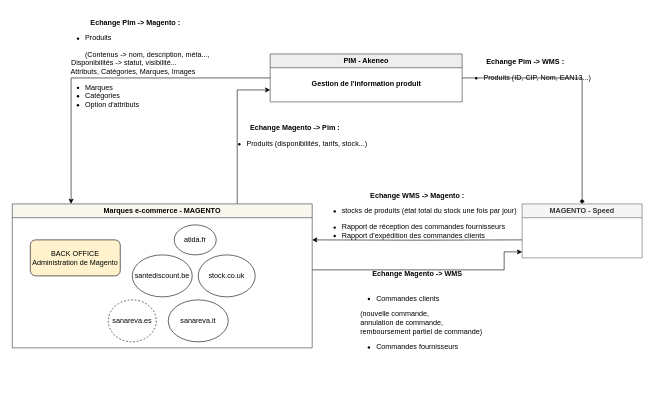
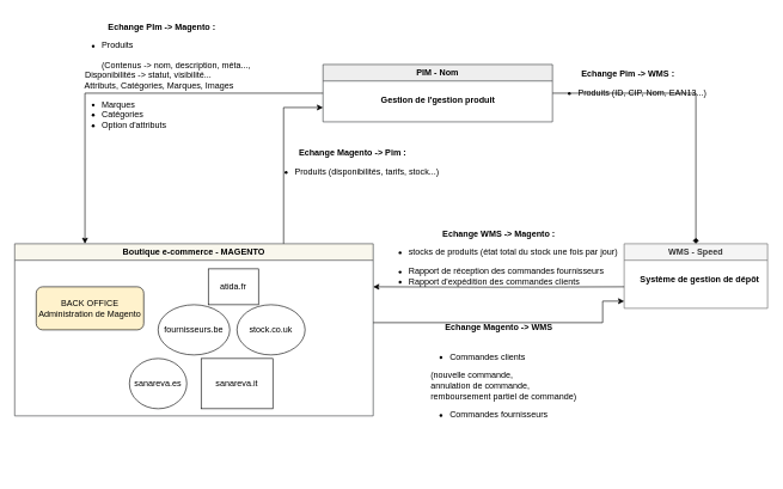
  <mxCell id="0" />
  <mxCell id="1" parent="0" />
  <mxCell id="2" style="edgeStyle=orthogonalEdgeStyle;rounded=0;orthogonalLoop=1;jettySize=auto;html=1;exitX=0;exitY=0.5;exitDx=0;exitDy=0;entryX=0.196;entryY=0;entryDx=0;entryDy=0;entryPerimeter=0;" edge="1" parent="1" source="4" target="9"><mxGeometry relative="1" as="geometry" /></mxCell>
  <mxCell id="3" style="edgeStyle=orthogonalEdgeStyle;rounded=0;orthogonalLoop=1;jettySize=auto;html=1;exitX=1;exitY=0.5;exitDx=0;exitDy=0;endArrow=diamond;" edge="1" parent="1" source="4" target="6"><mxGeometry relative="1" as="geometry" /></mxCell>
- <mxCell id="4" value="PIM - Akeneo" style="swimlane;whiteSpace=wrap;html=1;fillColor=#eeeeee;strokeColor=#36393d;" vertex="1" parent="1"><mxGeometry x="450" y="89" width="320" height="80" as="geometry" /></mxCell>
- <mxCell id="5" value="&lt;b&gt;Gestion de l'information produit&lt;/b&gt;" style="text;html=1;align=center;verticalAlign=middle;resizable=0;points=[];autosize=1;strokeColor=none;fillColor=none;" vertex="1" parent="4"><mxGeometry x="60" y="35" width="200" height="30" as="geometry" /></mxCell>
- <mxCell id="6" value="MAGENTO - Speed" style="swimlane;whiteSpace=wrap;html=1;startSize=23;fillColor=#f5f5f5;fontColor=#333333;strokeColor=#666666;" vertex="1" parent="1"><mxGeometry x="870" y="339" width="200" height="90" as="geometry" /></mxCell>
+ <mxCell id="4" value="PIM - Nom" style="swimlane;whiteSpace=wrap;html=1;fillColor=#eeeeee;strokeColor=#36393d;" vertex="1" parent="1"><mxGeometry x="450" y="89" width="320" height="80" as="geometry" /></mxCell>
+ <mxCell id="5" value="&lt;b&gt;Gestion de l'gestion produit&lt;/b&gt;" style="text;html=1;align=center;verticalAlign=middle;resizable=0;points=[];autosize=1;strokeColor=none;fillColor=none;" vertex="1" parent="4"><mxGeometry x="60" y="35" width="200" height="30" as="geometry" /></mxCell>
+ <mxCell id="6" value="WMS - Speed" style="swimlane;whiteSpace=wrap;html=1;startSize=23;fillColor=#f5f5f5;fontColor=#333333;strokeColor=#666666;" vertex="1" parent="1"><mxGeometry x="870" y="339" width="200" height="90" as="geometry" /></mxCell>
+ <mxCell id="7" value="&lt;b&gt;Système de gestion de dépôt&lt;/b&gt;" style="text;html=1;align=center;verticalAlign=middle;resizable=0;points=[];autosize=1;strokeColor=none;fillColor=none;" vertex="1" parent="6"><mxGeometry x="10" y="35" width="190" height="30" as="geometry" /></mxCell>
  <mxCell id="8" style="edgeStyle=orthogonalEdgeStyle;rounded=0;orthogonalLoop=1;jettySize=auto;html=1;exitX=0.75;exitY=0;exitDx=0;exitDy=0;entryX=0;entryY=0.75;entryDx=0;entryDy=0;" edge="1" parent="1" source="9" target="4"><mxGeometry relative="1" as="geometry" /></mxCell>
- <mxCell id="9" value="Marques e-commerce - MAGENTO" style="swimlane;whiteSpace=wrap;html=1;startSize=23;fillColor=#f9f7ed;strokeColor=#36393d;" vertex="1" parent="1"><mxGeometry x="20" y="339" width="500" height="240" as="geometry" /></mxCell>
+ <mxCell id="9" value="Boutique e-commerce - MAGENTO" style="swimlane;whiteSpace=wrap;html=1;startSize=23;fillColor=#f9f7ed;strokeColor=#36393d;" vertex="1" parent="1"><mxGeometry x="20" y="339" width="500" height="240" as="geometry" /></mxCell>
  <mxCell id="10" value="&lt;div&gt;BACK OFFICE&lt;/div&gt;&lt;div&gt;Administration de Magento&lt;br&gt;&lt;/div&gt;" style="rounded=1;whiteSpace=wrap;html=1;fillColor=#fff2cc;" vertex="1" parent="9"><mxGeometry x="30" y="60" width="150" height="60" as="geometry" /></mxCell>
- <mxCell id="11" value="atida.fr" style="ellipse;whiteSpace=wrap;html=1;" vertex="1" parent="9"><mxGeometry x="270" y="35" width="70" height="50" as="geometry" /></mxCell>
- <mxCell id="12" value="santediscount.be" style="ellipse;whiteSpace=wrap;html=1;" vertex="1" parent="9"><mxGeometry x="200" y="85" width="100" height="70" as="geometry" /></mxCell>
+ <mxCell id="11" value="atida.fr" style="whiteSpace=wrap;html=1;rounded=0;" vertex="1" parent="9"><mxGeometry x="270" y="35" width="70" height="50" as="geometry" /></mxCell>
+ <mxCell id="12" value="fournisseurs.be" style="ellipse;whiteSpace=wrap;html=1;" vertex="1" parent="9"><mxGeometry x="200" y="85" width="100" height="70" as="geometry" /></mxCell>
  <mxCell id="13" value="stock.co.uk" style="ellipse;whiteSpace=wrap;html=1;" vertex="1" parent="9"><mxGeometry x="310" y="85" width="95" height="70" as="geometry" /></mxCell>
- <mxCell id="14" value="sanareva.it" style="ellipse;whiteSpace=wrap;html=1;" vertex="1" parent="9"><mxGeometry x="260" y="160" width="100" height="70" as="geometry" /></mxCell>
- <mxCell id="15" value="sanareva.es" style="ellipse;whiteSpace=wrap;html=1;dashed=1;" vertex="1" parent="9"><mxGeometry x="160" y="160" width="80" height="70" as="geometry" /></mxCell>
+ <mxCell id="14" value="sanareva.it" style="whiteSpace=wrap;html=1;rounded=0;" vertex="1" parent="9"><mxGeometry x="260" y="160" width="100" height="70" as="geometry" /></mxCell>
+ <mxCell id="15" value="sanareva.es" style="ellipse;whiteSpace=wrap;html=1;" vertex="1" parent="9"><mxGeometry x="160" y="160" width="80" height="70" as="geometry" /></mxCell>
  <mxCell id="16" value="" style="group" vertex="1" connectable="0" parent="1"><mxGeometry x="520" y="309" width="350" height="110" as="geometry" /></mxCell>
  <mxCell id="17" style="edgeStyle=orthogonalEdgeStyle;rounded=0;orthogonalLoop=1;jettySize=auto;html=1;entryX=1;entryY=0.25;entryDx=0;entryDy=0;" edge="1" parent="16" target="9"><mxGeometry relative="1" as="geometry"><mxPoint x="130" y="130" as="targetPoint" /><mxPoint x="350" y="90" as="sourcePoint" /></mxGeometry></mxCell>
  <mxCell id="18" value="&lt;div&gt;&lt;b&gt;Echange WMS -&amp;gt; Magento :&lt;/b&gt;&lt;/div&gt;&lt;div&gt;&lt;ul&gt;&lt;li&gt;stocks de produits (état total du stock une fois par jour)&lt;/li&gt;&lt;/ul&gt;&lt;div align=&quot;left&quot;&gt;&lt;ul&gt;&lt;li&gt;Rapport de réception des commandes fournisseurs&lt;/li&gt;&lt;li&gt;Rapport d'expédition des commandes clients&lt;/li&gt;&lt;/ul&gt;&lt;/div&gt;&lt;/div&gt;" style="text;html=1;align=center;verticalAlign=middle;resizable=0;points=[];autosize=1;strokeColor=none;fillColor=none;" vertex="1" parent="16"><mxGeometry width="350" height="110" as="geometry" /></mxCell>
  <mxCell id="19" value="" style="group" vertex="1" connectable="0" parent="1"><mxGeometry x="520" y="489" width="305" height="170" as="geometry" /></mxCell>
  <mxCell id="20" style="edgeStyle=orthogonalEdgeStyle;rounded=0;orthogonalLoop=1;jettySize=auto;html=1;" edge="1" parent="19"><mxGeometry relative="1" as="geometry"><mxPoint y="-40" as="sourcePoint" /><mxPoint x="350" y="-70" as="targetPoint" /><Array as="points"><mxPoint x="320" y="-40" /><mxPoint x="320" y="-70" /></Array></mxGeometry></mxCell>
  <mxCell id="21" value="&lt;div&gt;&lt;b&gt;Echange Magento -&amp;gt; WMS&lt;/b&gt;&lt;/div&gt;&lt;div align=&quot;left&quot;&gt;&lt;br&gt;&lt;/div&gt;&lt;div align=&quot;left&quot;&gt;&lt;ul&gt;&lt;li&gt;Commandes clients &lt;br&gt;&lt;/li&gt;&lt;/ul&gt;&lt;span style=&quot;white-space: pre;&quot;&gt; &lt;/span&gt;&amp;nbsp;&amp;nbsp; (nouvelle commande, &lt;br&gt;&lt;/div&gt;&lt;div align=&quot;left&quot;&gt;&lt;span style=&quot;white-space: pre;&quot;&gt; &lt;/span&gt;&amp;nbsp;&amp;nbsp; annulation de commande,&lt;/div&gt;&lt;div align=&quot;left&quot;&gt;&lt;span style=&quot;white-space: pre;&quot;&gt; &lt;/span&gt;&amp;nbsp;&amp;nbsp; remboursement partiel de commande)&lt;ul&gt;&lt;li&gt;Commandes fournisseurs&lt;br&gt;&lt;/li&gt;&lt;/ul&gt;&lt;/div&gt;" style="text;html=1;align=center;verticalAlign=middle;resizable=1;points=[];autosize=1;strokeColor=none;fillColor=none;expand=0;fixedWidth=0;resizeWidth=1;" vertex="1" parent="19"><mxGeometry x="45" y="-46" width="260" height="160" as="geometry" /></mxCell>
  <mxCell id="22" value="" style="group" vertex="1" connectable="0" parent="1"><mxGeometry x="50" y="55.5" width="350" height="165" as="geometry" /></mxCell>
  <mxCell id="23" value="&lt;div&gt;&lt;b&gt;Echange PIm -&amp;gt; Magento :&lt;/b&gt;&lt;/div&gt;&lt;div&gt;&lt;div align=&quot;left&quot;&gt;&lt;ul&gt;&lt;li&gt;Produits&lt;/li&gt;&lt;/ul&gt;&lt;/div&gt;&lt;div align=&quot;left&quot;&gt;&amp;nbsp;&amp;nbsp;&amp;nbsp;&amp;nbsp;&amp;nbsp;&amp;nbsp;&amp;nbsp;&amp;nbsp;&amp;nbsp;&amp;nbsp;&amp;nbsp; (Contenus -&amp;gt; nom, description, méta...,&lt;/div&gt;&lt;div align=&quot;left&quot;&gt;&lt;span style=&quot;white-space: pre;&quot;&gt; &lt;/span&gt;&amp;nbsp;&amp;nbsp;&amp;nbsp; Disponibilités -&amp;gt; statut, visibilité...&lt;/div&gt;&lt;div align=&quot;left&quot;&gt;&lt;span style=&quot;white-space: pre;&quot;&gt; &lt;/span&gt;&amp;nbsp;&amp;nbsp;&amp;nbsp; Attributs, Catégories, Marques, Images&lt;br&gt;&lt;/div&gt;&lt;div align=&quot;left&quot;&gt;&lt;ul&gt;&lt;li&gt;Marques&lt;/li&gt;&lt;li&gt;Catégories&lt;/li&gt;&lt;li&gt;Option d'attributs&lt;br&gt;&lt;/li&gt;&lt;/ul&gt;&lt;/div&gt;&lt;/div&gt;" style="text;html=1;align=center;verticalAlign=middle;resizable=0;points=[];autosize=1;strokeColor=none;fillColor=none;" vertex="1" parent="22"><mxGeometry x="40" y="-35" width="270" height="180" as="geometry" /></mxCell>
  <mxCell id="24" value="" style="group" vertex="1" connectable="0" parent="1"><mxGeometry x="316" y="175.5" width="350" height="110" as="geometry" /></mxCell>
  <mxCell id="25" value="&lt;div&gt;&lt;b&gt;Echange Magento -&amp;gt; Pim :&lt;/b&gt;&lt;/div&gt;&lt;div&gt;&lt;div align=&quot;left&quot;&gt;&lt;ul&gt;&lt;li&gt;Produits (disponibilités, tarifs, stock...)&lt;br&gt;&lt;/li&gt;&lt;/ul&gt;&lt;/div&gt;&lt;/div&gt;" style="text;html=1;align=center;verticalAlign=middle;resizable=0;points=[];autosize=1;strokeColor=none;fillColor=none;" vertex="1" parent="24"><mxGeometry x="45" y="20" width="260" height="70" as="geometry" /></mxCell>
  <mxCell id="26" value="" style="group" vertex="1" connectable="0" parent="1"><mxGeometry x="700" y="65.5" width="350" height="110" as="geometry" /></mxCell>
  <mxCell id="27" value="&lt;div&gt;&lt;b&gt;Echange Pim -&amp;gt; WMS :&lt;/b&gt;&lt;/div&gt;&lt;div&gt;&lt;div align=&quot;left&quot;&gt;&lt;ul&gt;&lt;li&gt;Produits (ID, CIP, Nom, EAN13...)&lt;br&gt;&lt;/li&gt;&lt;/ul&gt;&lt;/div&gt;&lt;/div&gt;" style="text;html=1;align=center;verticalAlign=middle;resizable=0;points=[];autosize=1;strokeColor=none;fillColor=none;" vertex="1" parent="26"><mxGeometry x="55" y="20" width="240" height="70" as="geometry" /></mxCell>
